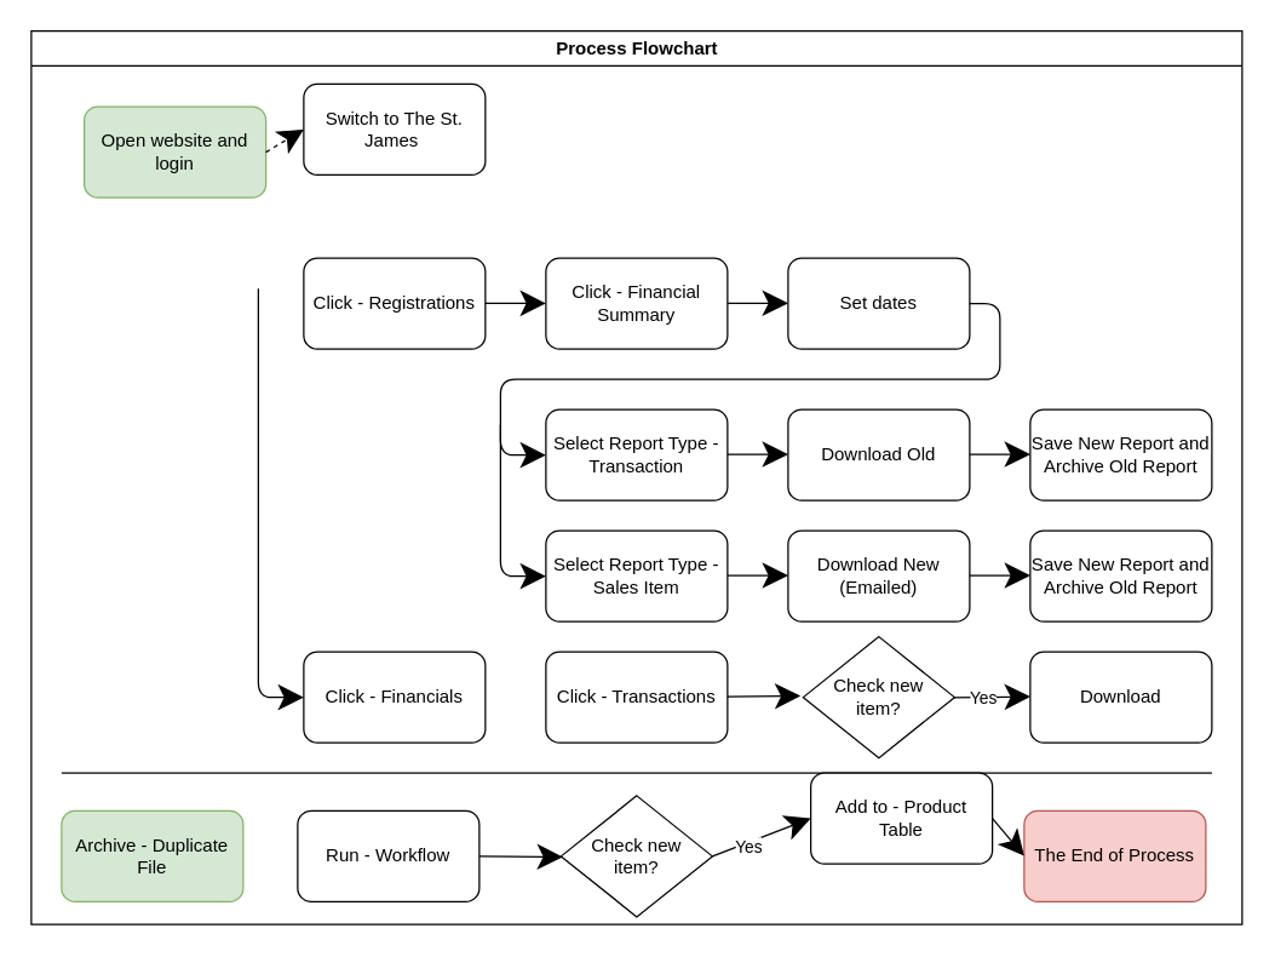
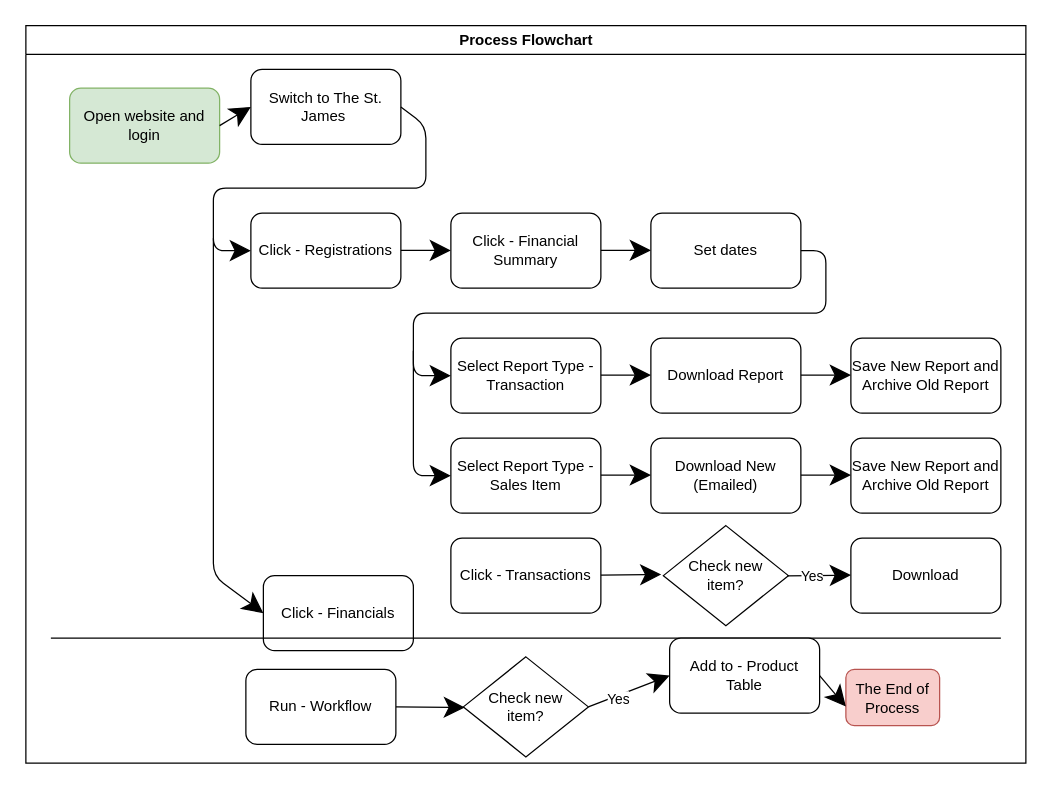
  <mxCell id="0" />
  <mxCell id="1" parent="0" />
  <mxCell id="2" value="Open website and login" style="rounded=1;whiteSpace=wrap;html=1;hachureGap=4;pointerEvents=0;fillColor=#d5e8d4;strokeColor=#82b366;" parent="1" vertex="1"><mxGeometry x="55" y="70" width="120" height="60" as="geometry" /></mxCell>
  <mxCell id="3" value="Switch to The St. James&amp;nbsp;" style="rounded=1;whiteSpace=wrap;html=1;hachureGap=4;pointerEvents=0;" parent="1" vertex="1"><mxGeometry x="200" y="55" width="120" height="60" as="geometry" /></mxCell>
  <mxCell id="4" value="Click - Registrations" style="rounded=1;whiteSpace=wrap;html=1;hachureGap=4;pointerEvents=0;" parent="1" vertex="1"><mxGeometry x="200" y="170" width="120" height="60" as="geometry" /></mxCell>
  <mxCell id="5" value="Click - Financial Summary" style="rounded=1;whiteSpace=wrap;html=1;hachureGap=4;pointerEvents=0;" parent="1" vertex="1"><mxGeometry x="360" y="170" width="120" height="60" as="geometry" /></mxCell>
  <mxCell id="6" value="Set dates" style="rounded=1;whiteSpace=wrap;html=1;hachureGap=4;pointerEvents=0;" parent="1" vertex="1"><mxGeometry x="520" y="170" width="120" height="60" as="geometry" /></mxCell>
  <mxCell id="7" value="Select Report Type - Transaction" style="rounded=1;whiteSpace=wrap;html=1;hachureGap=4;pointerEvents=0;" parent="1" vertex="1"><mxGeometry x="360" y="270" width="120" height="60" as="geometry" /></mxCell>
- <mxCell id="8" value="Download Old" style="rounded=1;whiteSpace=wrap;html=1;hachureGap=4;pointerEvents=0;" parent="1" vertex="1"><mxGeometry x="520" y="270" width="120" height="60" as="geometry" /></mxCell>
+ <mxCell id="8" value="Download Report" style="rounded=1;whiteSpace=wrap;html=1;hachureGap=4;pointerEvents=0;" parent="1" vertex="1"><mxGeometry x="520" y="270" width="120" height="60" as="geometry" /></mxCell>
  <mxCell id="9" value="Save New Report and&lt;br&gt;Archive Old Report" style="rounded=1;whiteSpace=wrap;html=1;hachureGap=4;pointerEvents=0;" parent="1" vertex="1"><mxGeometry x="680" y="270" width="120" height="60" as="geometry" /></mxCell>
  <mxCell id="10" value="Select Report Type - Sales Item" style="rounded=1;whiteSpace=wrap;html=1;hachureGap=4;pointerEvents=0;" parent="1" vertex="1"><mxGeometry x="360" y="350" width="120" height="60" as="geometry" /></mxCell>
  <mxCell id="11" value="Download New (Emailed)" style="rounded=1;whiteSpace=wrap;html=1;hachureGap=4;pointerEvents=0;" parent="1" vertex="1"><mxGeometry x="520" y="350" width="120" height="60" as="geometry" /></mxCell>
  <mxCell id="12" value="Save New Report and&lt;br&gt;Archive Old Report" style="rounded=1;whiteSpace=wrap;html=1;hachureGap=4;pointerEvents=0;" parent="1" vertex="1"><mxGeometry x="680" y="350" width="120" height="60" as="geometry" /></mxCell>
- <mxCell id="13" value="Click - Financials" style="rounded=1;whiteSpace=wrap;html=1;hachureGap=4;pointerEvents=0;" parent="1" vertex="1"><mxGeometry x="200" y="430" width="120" height="60" as="geometry" /></mxCell>
+ <mxCell id="13" value="Click - Financials" style="rounded=1;whiteSpace=wrap;html=1;hachureGap=4;pointerEvents=0;" parent="1" vertex="1"><mxGeometry x="210" y="460" width="120" height="60" as="geometry" /></mxCell>
  <mxCell id="14" value="Click - Transactions" style="rounded=1;whiteSpace=wrap;html=1;hachureGap=4;pointerEvents=0;" parent="1" vertex="1"><mxGeometry x="360" y="430" width="120" height="60" as="geometry" /></mxCell>
  <mxCell id="15" value="Check new &lt;br&gt;item?" style="rhombus;whiteSpace=wrap;html=1;hachureGap=4;pointerEvents=0;" parent="1" vertex="1"><mxGeometry x="530" y="420" width="100" height="80" as="geometry" /></mxCell>
  <mxCell id="16" value="Download" style="rounded=1;whiteSpace=wrap;html=1;hachureGap=4;pointerEvents=0;" parent="1" vertex="1"><mxGeometry x="680" y="430" width="120" height="60" as="geometry" /></mxCell>
  <mxCell id="17" value="" style="endArrow=none;html=1;startSize=14;endSize=14;sourcePerimeterSpacing=8;targetPerimeterSpacing=8;" parent="1" edge="1"><mxGeometry width="50" height="50" relative="1" as="geometry"><mxPoint x="40" y="510" as="sourcePoint" /><mxPoint x="800" y="510" as="targetPoint" /></mxGeometry></mxCell>
- <mxCell id="18" value="Archive - Duplicate File" style="rounded=1;whiteSpace=wrap;html=1;hachureGap=4;pointerEvents=0;fillColor=#d5e8d4;strokeColor=#82b366;" parent="1" vertex="1"><mxGeometry x="40" y="535" width="120" height="60" as="geometry" /></mxCell>
  <mxCell id="19" value="Add to - Product Table" style="rounded=1;whiteSpace=wrap;html=1;hachureGap=4;pointerEvents=0;" parent="1" vertex="1"><mxGeometry x="535" y="510" width="120" height="60" as="geometry" /></mxCell>
- <mxCell id="20" value="" style="endArrow=classic;html=1;startSize=14;endSize=14;sourcePerimeterSpacing=8;targetPerimeterSpacing=8;exitX=1;exitY=0.5;exitDx=0;exitDy=0;entryX=0;entryY=0.5;entryDx=0;entryDy=0;dashed=1;" parent="1" source="2" target="3" edge="1"><mxGeometry width="50" height="50" relative="1" as="geometry"><mxPoint x="180" y="250" as="sourcePoint" /><mxPoint x="210" y="220" as="targetPoint" /></mxGeometry></mxCell>
+ <mxCell id="20" value="" style="endArrow=classic;html=1;startSize=14;endSize=14;sourcePerimeterSpacing=8;targetPerimeterSpacing=8;exitX=1;exitY=0.5;exitDx=0;exitDy=0;entryX=0;entryY=0.5;entryDx=0;entryDy=0;" parent="1" source="2" target="3" edge="1"><mxGeometry width="50" height="50" relative="1" as="geometry"><mxPoint x="180" y="250" as="sourcePoint" /><mxPoint x="210" y="220" as="targetPoint" /></mxGeometry></mxCell>
+ <mxCell id="21" value="" style="endArrow=classic;html=1;startSize=14;endSize=14;sourcePerimeterSpacing=8;targetPerimeterSpacing=8;exitX=1;exitY=0.5;exitDx=0;exitDy=0;entryX=0;entryY=0.5;entryDx=0;entryDy=0;" parent="1" source="3" target="4" edge="1"><mxGeometry width="50" height="50" relative="1" as="geometry"><mxPoint x="170" y="110" as="sourcePoint" /><mxPoint x="210" y="110" as="targetPoint" /><Array as="points"><mxPoint x="340" y="100" /><mxPoint x="340" y="150" /><mxPoint x="170" y="150" /><mxPoint x="170" y="200" /></Array></mxGeometry></mxCell>
  <mxCell id="22" value="" style="endArrow=classic;html=1;startSize=14;endSize=14;sourcePerimeterSpacing=8;targetPerimeterSpacing=8;exitX=1;exitY=0.5;exitDx=0;exitDy=0;entryX=0;entryY=0.5;entryDx=0;entryDy=0;" parent="1" edge="1"><mxGeometry width="50" height="50" relative="1" as="geometry"><mxPoint x="320" y="199.8" as="sourcePoint" /><mxPoint x="360" y="199.8" as="targetPoint" /></mxGeometry></mxCell>
  <mxCell id="23" value="" style="endArrow=classic;html=1;startSize=14;endSize=14;sourcePerimeterSpacing=8;targetPerimeterSpacing=8;exitX=1;exitY=0.5;exitDx=0;exitDy=0;entryX=0;entryY=0.5;entryDx=0;entryDy=0;" parent="1" edge="1"><mxGeometry width="50" height="50" relative="1" as="geometry"><mxPoint x="480" y="199.76" as="sourcePoint" /><mxPoint x="520" y="199.76" as="targetPoint" /></mxGeometry></mxCell>
  <mxCell id="24" value="" style="endArrow=classic;html=1;startSize=14;endSize=14;sourcePerimeterSpacing=8;targetPerimeterSpacing=8;exitX=1;exitY=0.5;exitDx=0;exitDy=0;entryX=0;entryY=0.5;entryDx=0;entryDy=0;" parent="1" target="7" edge="1"><mxGeometry width="50" height="50" relative="1" as="geometry"><mxPoint x="640" y="200" as="sourcePoint" /><mxPoint x="520" y="300" as="targetPoint" /><Array as="points"><mxPoint x="660" y="200" /><mxPoint x="660" y="250" /><mxPoint x="330" y="250" /><mxPoint x="330" y="300" /></Array></mxGeometry></mxCell>
  <mxCell id="25" value="" style="endArrow=classic;html=1;startSize=14;endSize=14;sourcePerimeterSpacing=8;targetPerimeterSpacing=8;entryX=0;entryY=0.5;entryDx=0;entryDy=0;" parent="1" target="10" edge="1"><mxGeometry width="50" height="50" relative="1" as="geometry"><mxPoint x="330" y="280" as="sourcePoint" /><mxPoint x="360" y="400" as="targetPoint" /><Array as="points"><mxPoint x="330" y="380" /></Array></mxGeometry></mxCell>
  <mxCell id="26" value="" style="endArrow=classic;html=1;startSize=14;endSize=14;sourcePerimeterSpacing=8;targetPerimeterSpacing=8;entryX=0;entryY=0.5;entryDx=0;entryDy=0;" parent="1" target="13" edge="1"><mxGeometry width="50" height="50" relative="1" as="geometry"><mxPoint x="170" y="190" as="sourcePoint" /><mxPoint x="210" y="290" as="targetPoint" /><Array as="points"><mxPoint x="170" y="460" /></Array></mxGeometry></mxCell>
  <mxCell id="27" value="" style="endArrow=classic;html=1;startSize=14;endSize=14;sourcePerimeterSpacing=8;targetPerimeterSpacing=8;exitX=1;exitY=0.5;exitDx=0;exitDy=0;entryX=0;entryY=0.5;entryDx=0;entryDy=0;" parent="1" edge="1"><mxGeometry width="50" height="50" relative="1" as="geometry"><mxPoint x="480" y="299.58" as="sourcePoint" /><mxPoint x="520" y="299.58" as="targetPoint" /></mxGeometry></mxCell>
  <mxCell id="28" value="" style="endArrow=classic;html=1;startSize=14;endSize=14;sourcePerimeterSpacing=8;targetPerimeterSpacing=8;exitX=1;exitY=0.5;exitDx=0;exitDy=0;entryX=0;entryY=0.5;entryDx=0;entryDy=0;" parent="1" edge="1"><mxGeometry width="50" height="50" relative="1" as="geometry"><mxPoint x="640" y="299.58" as="sourcePoint" /><mxPoint x="680" y="299.58" as="targetPoint" /></mxGeometry></mxCell>
  <mxCell id="29" value="" style="endArrow=classic;html=1;startSize=14;endSize=14;sourcePerimeterSpacing=8;targetPerimeterSpacing=8;exitX=1;exitY=0.5;exitDx=0;exitDy=0;entryX=0;entryY=0.5;entryDx=0;entryDy=0;" parent="1" edge="1"><mxGeometry width="50" height="50" relative="1" as="geometry"><mxPoint x="480" y="379.58" as="sourcePoint" /><mxPoint x="520" y="379.58" as="targetPoint" /></mxGeometry></mxCell>
  <mxCell id="30" value="" style="endArrow=classic;html=1;startSize=14;endSize=14;sourcePerimeterSpacing=8;targetPerimeterSpacing=8;exitX=1;exitY=0.5;exitDx=0;exitDy=0;entryX=0;entryY=0.5;entryDx=0;entryDy=0;" parent="1" edge="1"><mxGeometry width="50" height="50" relative="1" as="geometry"><mxPoint x="640" y="379.58" as="sourcePoint" /><mxPoint x="680" y="379.58" as="targetPoint" /></mxGeometry></mxCell>
  <mxCell id="31" value="" style="endArrow=classic;html=1;startSize=14;endSize=14;sourcePerimeterSpacing=8;targetPerimeterSpacing=8;exitX=1;exitY=0.5;exitDx=0;exitDy=0;entryX=-0.017;entryY=0.489;entryDx=0;entryDy=0;entryPerimeter=0;" parent="1" target="15" edge="1"><mxGeometry width="50" height="50" relative="1" as="geometry"><mxPoint x="480" y="459.58" as="sourcePoint" /><mxPoint x="520" y="459.58" as="targetPoint" /></mxGeometry></mxCell>
  <mxCell id="32" value="" style="endArrow=classic;html=1;startSize=14;endSize=14;sourcePerimeterSpacing=8;targetPerimeterSpacing=8;exitX=0.991;exitY=0.503;exitDx=0;exitDy=0;entryX=0;entryY=0.5;entryDx=0;entryDy=0;exitPerimeter=0;" parent="1" source="15" edge="1"><mxGeometry width="50" height="50" relative="1" as="geometry"><mxPoint x="640" y="459.58" as="sourcePoint" /><mxPoint x="680" y="459.58" as="targetPoint" /></mxGeometry></mxCell>
  <mxCell id="33" value="Yes" style="edgeLabel;html=1;align=center;verticalAlign=middle;resizable=0;points=[];labelBorderColor=none;" parent="32" vertex="1" connectable="0"><mxGeometry x="-0.458" relative="1" as="geometry"><mxPoint x="5" as="offset" /></mxGeometry></mxCell>
  <mxCell id="34" value="Check new &lt;br&gt;item?" style="rhombus;whiteSpace=wrap;html=1;hachureGap=4;pointerEvents=0;" parent="1" vertex="1"><mxGeometry x="370" y="525" width="100" height="80" as="geometry" /></mxCell>
  <mxCell id="35" value="" style="endArrow=classic;html=1;startSize=14;endSize=14;sourcePerimeterSpacing=8;targetPerimeterSpacing=8;exitX=1;exitY=0.5;exitDx=0;exitDy=0;entryX=0.012;entryY=0.506;entryDx=0;entryDy=0;entryPerimeter=0;" parent="1" source="40" target="34" edge="1"><mxGeometry width="50" height="50" relative="1" as="geometry"><mxPoint x="320" y="574.58" as="sourcePoint" /><mxPoint x="368" y="564" as="targetPoint" /><Array as="points" /></mxGeometry></mxCell>
  <mxCell id="36" value="" style="endArrow=classic;html=1;startSize=14;endSize=14;sourcePerimeterSpacing=8;targetPerimeterSpacing=8;exitX=1;exitY=0.5;exitDx=0;exitDy=0;entryX=0;entryY=0.5;entryDx=0;entryDy=0;" parent="1" source="34" target="19" edge="1"><mxGeometry width="50" height="50" relative="1" as="geometry"><mxPoint x="471.7" y="575.17" as="sourcePoint" /><mxPoint x="520" y="574.71" as="targetPoint" /></mxGeometry></mxCell>
  <mxCell id="37" value="Yes" style="edgeLabel;align=center;verticalAlign=middle;resizable=0;points=[];labelBorderColor=none;html=1;" parent="36" vertex="1" connectable="0"><mxGeometry x="-0.512" y="1" relative="1" as="geometry"><mxPoint x="8" y="1" as="offset" /></mxGeometry></mxCell>
  <mxCell id="38" value="Process Flowchart" style="swimlane;hachureGap=4;pointerEvents=0;html=1;" parent="1" vertex="1"><mxGeometry x="20" y="20" width="800" height="590" as="geometry"><mxRectangle x="20" y="90" width="140" height="23" as="alternateBounds" /></mxGeometry></mxCell>
- <mxCell id="39" value="The End of Process" style="rounded=1;whiteSpace=wrap;html=1;hachureGap=4;pointerEvents=0;fillColor=#f8cecc;strokeColor=#b85450;" parent="38" vertex="1"><mxGeometry x="656" y="515" width="120" height="60" as="geometry" /></mxCell>
+ <mxCell id="39" value="The End of Process" style="rounded=1;whiteSpace=wrap;html=1;hachureGap=4;pointerEvents=0;fillColor=#f8cecc;strokeColor=#b85450;" parent="38" vertex="1"><mxGeometry x="656" y="515" width="75" height="45" as="geometry" /></mxCell>
  <mxCell id="40" value="Run - Workflow" style="rounded=1;whiteSpace=wrap;html=1;hachureGap=4;pointerEvents=0;" parent="38" vertex="1"><mxGeometry x="176" y="515" width="120" height="60" as="geometry" /></mxCell>
  <mxCell id="41" value="" style="endArrow=classic;html=1;startSize=14;endSize=14;sourcePerimeterSpacing=8;targetPerimeterSpacing=8;entryX=-0.017;entryY=0.489;entryDx=0;entryDy=0;entryPerimeter=0;exitX=1;exitY=0.5;exitDx=0;exitDy=0;" parent="38" source="19" edge="1"><mxGeometry width="50" height="50" relative="1" as="geometry"><mxPoint x="626" y="550" as="sourcePoint" /><mxPoint x="656.0" y="544.76" as="targetPoint" /></mxGeometry></mxCell>
